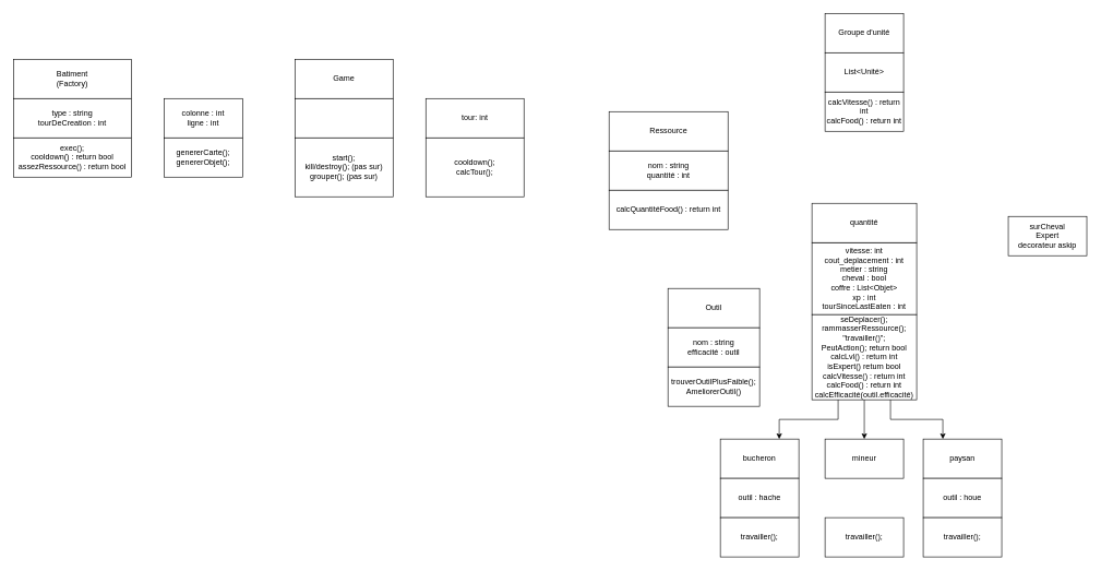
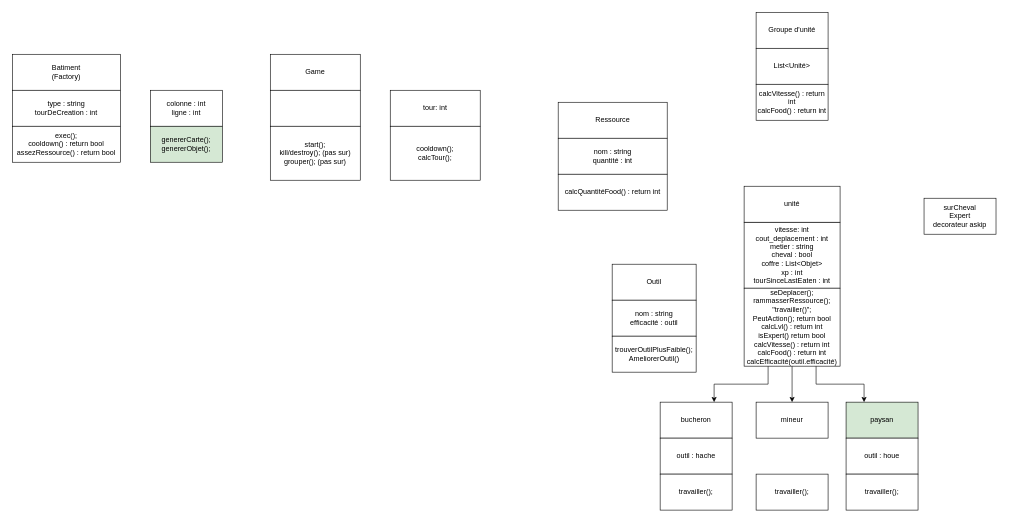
  <mxCell id="0" />
  <mxCell id="1" parent="0" />
  <mxCell id="2" value="" style="group" parent="1" vertex="1" connectable="0"><mxGeometry x="1250" y="340" width="160" height="270" as="geometry" /></mxCell>
  <mxCell id="3" value="" style="group" parent="2" vertex="1" connectable="0"><mxGeometry x="-10" width="160" height="270" as="geometry" /></mxCell>
  <mxCell id="4" value="" style="group" parent="3" vertex="1" connectable="0"><mxGeometry width="160" height="140" as="geometry" /></mxCell>
  <mxCell id="5" value="vitesse: int&lt;br&gt;cout_deplacement : int&lt;br&gt;metier : string&lt;br&gt;cheval : bool&lt;br&gt;coffre : List&amp;lt;Objet&amp;gt;&lt;br&gt;xp : int&lt;br&gt;tourSinceLastEaten : int" style="rounded=0;whiteSpace=wrap;html=1;" parent="4" vertex="1"><mxGeometry y="30" width="160" height="110" as="geometry" /></mxCell>
- <mxCell id="6" value="quantité" style="rounded=0;whiteSpace=wrap;html=1;" parent="4" vertex="1"><mxGeometry y="-30" width="160" height="60" as="geometry" /></mxCell>
+ <mxCell id="6" value="unité" style="rounded=0;whiteSpace=wrap;html=1;" parent="4" vertex="1"><mxGeometry y="-30" width="160" height="60" as="geometry" /></mxCell>
  <mxCell id="7" value="seDeplacer();&lt;br&gt;rammasserRessource();&lt;br&gt;&quot;travailler()&quot;;&lt;br&gt;PeutAction(); return bool&lt;br&gt;calcLvl() : return int&lt;br&gt;isExpert() return bool&lt;br&gt;calcVitesse() : return int&lt;br&gt;calcFood() : return int&lt;br&gt;calcEfficacité(outil.efficacité)" style="rounded=0;whiteSpace=wrap;html=1;" parent="3" vertex="1"><mxGeometry y="140" width="160" height="130" as="geometry" /></mxCell>
  <mxCell id="8" style="edgeStyle=orthogonalEdgeStyle;rounded=0;orthogonalLoop=1;jettySize=auto;html=1;exitX=0.25;exitY=1;exitDx=0;exitDy=0;entryX=0.75;entryY=0;entryDx=0;entryDy=0;" parent="1" source="7" target="29" edge="1"><mxGeometry relative="1" as="geometry" /></mxCell>
  <mxCell id="9" style="edgeStyle=orthogonalEdgeStyle;rounded=0;orthogonalLoop=1;jettySize=auto;html=1;exitX=0.75;exitY=1;exitDx=0;exitDy=0;entryX=0.25;entryY=0;entryDx=0;entryDy=0;" parent="1" source="7" target="24" edge="1"><mxGeometry relative="1" as="geometry" /></mxCell>
  <mxCell id="10" style="edgeStyle=orthogonalEdgeStyle;rounded=0;orthogonalLoop=1;jettySize=auto;html=1;exitX=0.5;exitY=1;exitDx=0;exitDy=0;entryX=0.5;entryY=0;entryDx=0;entryDy=0;" parent="1" source="7" target="21" edge="1"><mxGeometry relative="1" as="geometry" /></mxCell>
  <mxCell id="11" value="" style="group" parent="1" vertex="1" connectable="0"><mxGeometry x="250" y="90" width="120" height="180" as="geometry" /></mxCell>
  <mxCell id="12" value="" style="group" parent="11" vertex="1" connectable="0"><mxGeometry width="120" height="120" as="geometry" /></mxCell>
  <mxCell id="13" value="colonne : int&lt;br&gt;ligne : int" style="rounded=0;whiteSpace=wrap;html=1;" parent="12" vertex="1"><mxGeometry y="60" width="120" height="60" as="geometry" /></mxCell>
- <mxCell id="14" value="genererCarte();&lt;br&gt;genererObjet();" style="rounded=0;whiteSpace=wrap;html=1;" parent="11" vertex="1"><mxGeometry y="120" width="120" height="60" as="geometry" /></mxCell>
+ <mxCell id="14" value="genererCarte();&lt;br&gt;genererObjet();" style="rounded=0;whiteSpace=wrap;html=1;fillColor=#d5e8d4;" parent="11" vertex="1"><mxGeometry y="120" width="120" height="60" as="geometry" /></mxCell>
  <mxCell id="15" value="" style="group" parent="1" vertex="1" connectable="0"><mxGeometry x="1040" y="440" width="120" height="180" as="geometry" /></mxCell>
  <mxCell id="16" value="" style="group" parent="15" vertex="1" connectable="0"><mxGeometry x="-20" width="140" height="180" as="geometry" /></mxCell>
  <mxCell id="17" value="Outil" style="rounded=0;whiteSpace=wrap;html=1;" parent="16" vertex="1"><mxGeometry width="140" height="60" as="geometry" /></mxCell>
  <mxCell id="18" value="nom : string&lt;br&gt;efficacité : outil" style="rounded=0;whiteSpace=wrap;html=1;" parent="16" vertex="1"><mxGeometry y="60" width="140" height="60" as="geometry" /></mxCell>
  <mxCell id="19" value="trouverOutilPlusFaible();&lt;br&gt;AmeliorerOutil()" style="rounded=0;whiteSpace=wrap;html=1;" parent="16" vertex="1"><mxGeometry y="120" width="140" height="60" as="geometry" /></mxCell>
  <mxCell id="20" value="" style="group" parent="1" vertex="1" connectable="0"><mxGeometry x="1260" y="670" width="120" height="180" as="geometry" /></mxCell>
  <mxCell id="21" value="mineur" style="rounded=0;whiteSpace=wrap;html=1;" parent="20" vertex="1"><mxGeometry width="120" height="60" as="geometry" /></mxCell>
  <mxCell id="22" value="travailler();" style="rounded=0;whiteSpace=wrap;html=1;" parent="20" vertex="1"><mxGeometry y="120" width="120" height="60" as="geometry" /></mxCell>
  <mxCell id="23" value="" style="group" parent="1" vertex="1" connectable="0"><mxGeometry x="1410" y="670" width="124" height="180" as="geometry" /></mxCell>
- <mxCell id="24" value="paysan" style="rounded=0;whiteSpace=wrap;html=1;" parent="23" vertex="1"><mxGeometry width="120" height="60" as="geometry" /></mxCell>
+ <mxCell id="24" value="paysan" style="rounded=0;whiteSpace=wrap;html=1;fillColor=#d5e8d4;" parent="23" vertex="1"><mxGeometry width="120" height="60" as="geometry" /></mxCell>
  <mxCell id="25" value="outil : houe" style="rounded=0;whiteSpace=wrap;html=1;" parent="23" vertex="1"><mxGeometry y="60" width="120" height="60" as="geometry" /></mxCell>
  <mxCell id="26" value="travailler();" style="rounded=0;whiteSpace=wrap;html=1;" parent="23" vertex="1"><mxGeometry y="120" width="120" height="60" as="geometry" /></mxCell>
  <mxCell id="27" value="" style="group" parent="1" vertex="1" connectable="0"><mxGeometry x="1100" y="670" width="120" height="180" as="geometry" /></mxCell>
  <mxCell id="28" value="" style="group" parent="27" vertex="1" connectable="0"><mxGeometry width="120" height="120" as="geometry" /></mxCell>
  <mxCell id="29" value="bucheron" style="rounded=0;whiteSpace=wrap;html=1;" parent="28" vertex="1"><mxGeometry width="120" height="60" as="geometry" /></mxCell>
  <mxCell id="30" value="outil : hache" style="rounded=0;whiteSpace=wrap;html=1;" parent="28" vertex="1"><mxGeometry y="60" width="120" height="60" as="geometry" /></mxCell>
  <mxCell id="31" value="travailler();" style="rounded=0;whiteSpace=wrap;html=1;" parent="27" vertex="1"><mxGeometry y="120" width="120" height="60" as="geometry" /></mxCell>
  <mxCell id="32" value="" style="group" parent="1" vertex="1" connectable="0"><mxGeometry x="1260" y="20" width="120" height="180" as="geometry" /></mxCell>
  <mxCell id="33" value="" style="group" parent="32" vertex="1" connectable="0"><mxGeometry width="120" height="120" as="geometry" /></mxCell>
  <mxCell id="34" value="Groupe d'unité" style="rounded=0;whiteSpace=wrap;html=1;" parent="33" vertex="1"><mxGeometry width="120" height="60" as="geometry" /></mxCell>
  <mxCell id="35" value="List&amp;lt;Unité&amp;gt;" style="rounded=0;whiteSpace=wrap;html=1;" parent="33" vertex="1"><mxGeometry y="60" width="120" height="60" as="geometry" /></mxCell>
  <mxCell id="36" value="calcVitesse() : return int&lt;br&gt;calcFood() : return int&lt;br&gt;" style="rounded=0;whiteSpace=wrap;html=1;" parent="32" vertex="1"><mxGeometry y="120" width="120" height="60" as="geometry" /></mxCell>
  <mxCell id="37" value="" style="group" parent="1" vertex="1" connectable="0"><mxGeometry x="970" y="170" width="160" height="180" as="geometry" /></mxCell>
  <mxCell id="38" value="" style="group" parent="37" vertex="1" connectable="0"><mxGeometry x="-40" width="181.76" height="180" as="geometry" /></mxCell>
  <mxCell id="39" value="" style="group" parent="38" vertex="1" connectable="0"><mxGeometry width="181.76" height="120" as="geometry" /></mxCell>
  <mxCell id="40" value="Ressource" style="rounded=0;whiteSpace=wrap;html=1;" parent="39" vertex="1"><mxGeometry width="181.76" height="60" as="geometry" /></mxCell>
  <mxCell id="41" value="nom : string&lt;br&gt;quantité : int" style="rounded=0;whiteSpace=wrap;html=1;" parent="39" vertex="1"><mxGeometry y="60" width="181.76" height="60" as="geometry" /></mxCell>
  <mxCell id="42" value="calcQuantitéFood() : return int" style="rounded=0;whiteSpace=wrap;html=1;" parent="38" vertex="1"><mxGeometry y="120" width="181.76" height="60" as="geometry" /></mxCell>
  <mxCell id="43" value="" style="group" parent="1" vertex="1" connectable="0"><mxGeometry x="450" y="90" width="150" height="210" as="geometry" /></mxCell>
  <mxCell id="44" value="Game" style="rounded=0;whiteSpace=wrap;html=1;" parent="43" vertex="1"><mxGeometry width="150" height="60" as="geometry" /></mxCell>
  <mxCell id="45" value="" style="rounded=0;whiteSpace=wrap;html=1;" parent="43" vertex="1"><mxGeometry y="60" width="150" height="60" as="geometry" /></mxCell>
  <mxCell id="46" value="start();&lt;br&gt;kill/destroy(); (pas sur)&lt;br&gt;grouper(); (pas sur)" style="rounded=0;whiteSpace=wrap;html=1;" parent="43" vertex="1"><mxGeometry y="120" width="150" height="90" as="geometry" /></mxCell>
  <mxCell id="47" value="" style="group" parent="1" vertex="1" connectable="0"><mxGeometry x="20" y="90" width="180" height="180" as="geometry" /></mxCell>
  <mxCell id="48" value="Batiment&lt;br&gt;(Factory)" style="rounded=0;whiteSpace=wrap;html=1;" parent="47" vertex="1"><mxGeometry width="180" height="60" as="geometry" /></mxCell>
  <mxCell id="49" value="type : string&lt;br&gt;tourDeCreation : int" style="rounded=0;whiteSpace=wrap;html=1;" parent="47" vertex="1"><mxGeometry y="60" width="180" height="60" as="geometry" /></mxCell>
  <mxCell id="50" value="exec();&lt;br&gt;cooldown() : return bool&lt;br&gt;assezRessource() : return bool" style="rounded=0;whiteSpace=wrap;html=1;" parent="47" vertex="1"><mxGeometry y="120" width="180" height="60" as="geometry" /></mxCell>
  <mxCell id="51" value="surCheval&lt;br&gt;Expert&lt;br&gt;decorateur askip" style="rounded=0;whiteSpace=wrap;html=1;" parent="1" vertex="1"><mxGeometry x="1540" y="330" width="120" height="60" as="geometry" /></mxCell>
  <mxCell id="52" value="" style="group" vertex="1" connectable="0" parent="1"><mxGeometry x="650" y="90" width="150" height="210" as="geometry" /></mxCell>
  <mxCell id="53" value="tour: int" style="rounded=0;whiteSpace=wrap;html=1;" vertex="1" parent="52"><mxGeometry y="60" width="150" height="60" as="geometry" /></mxCell>
  <mxCell id="54" value="cooldown();&lt;br&gt;calcTour();" style="rounded=0;whiteSpace=wrap;html=1;" vertex="1" parent="52"><mxGeometry y="120" width="150" height="90" as="geometry" /></mxCell>
